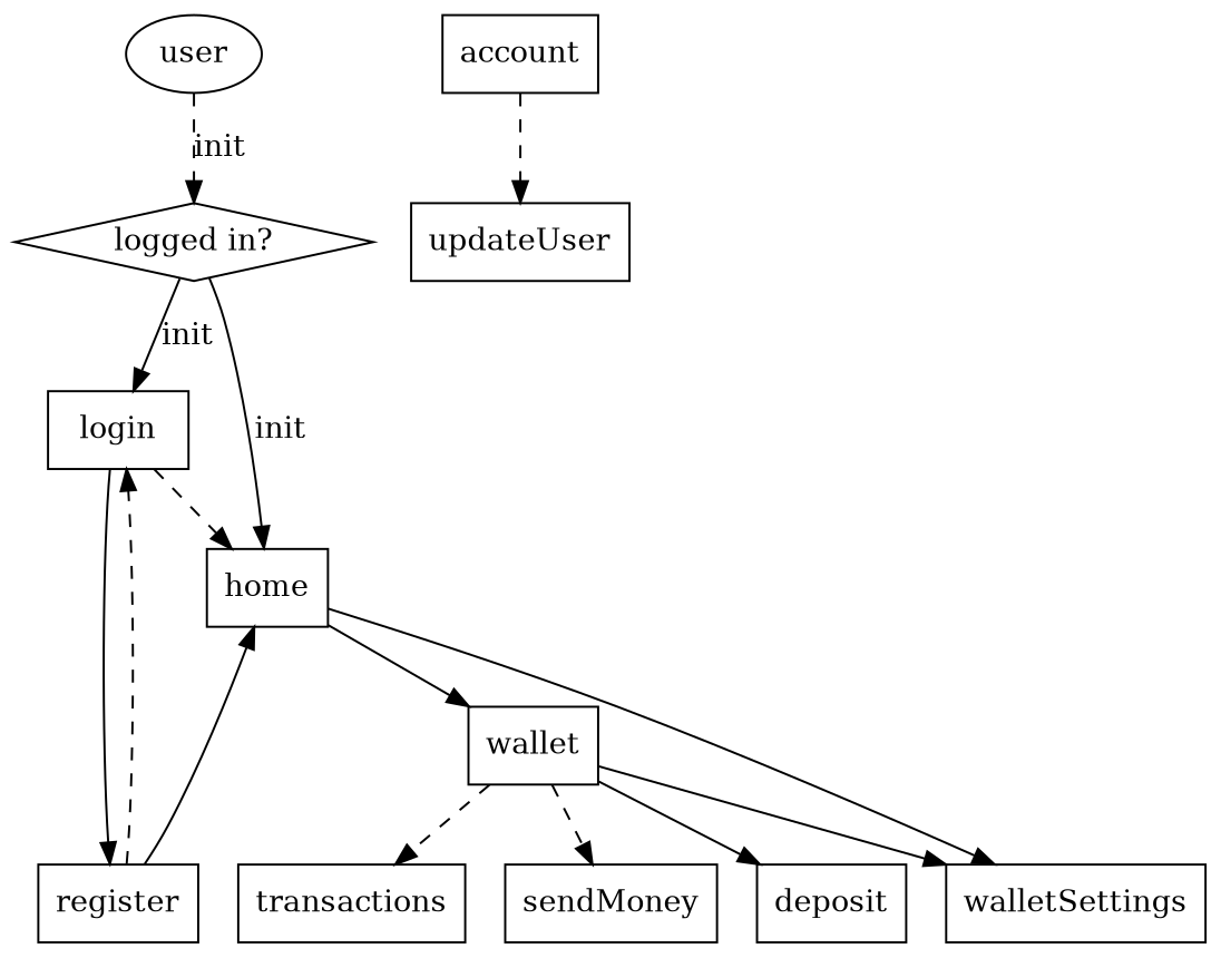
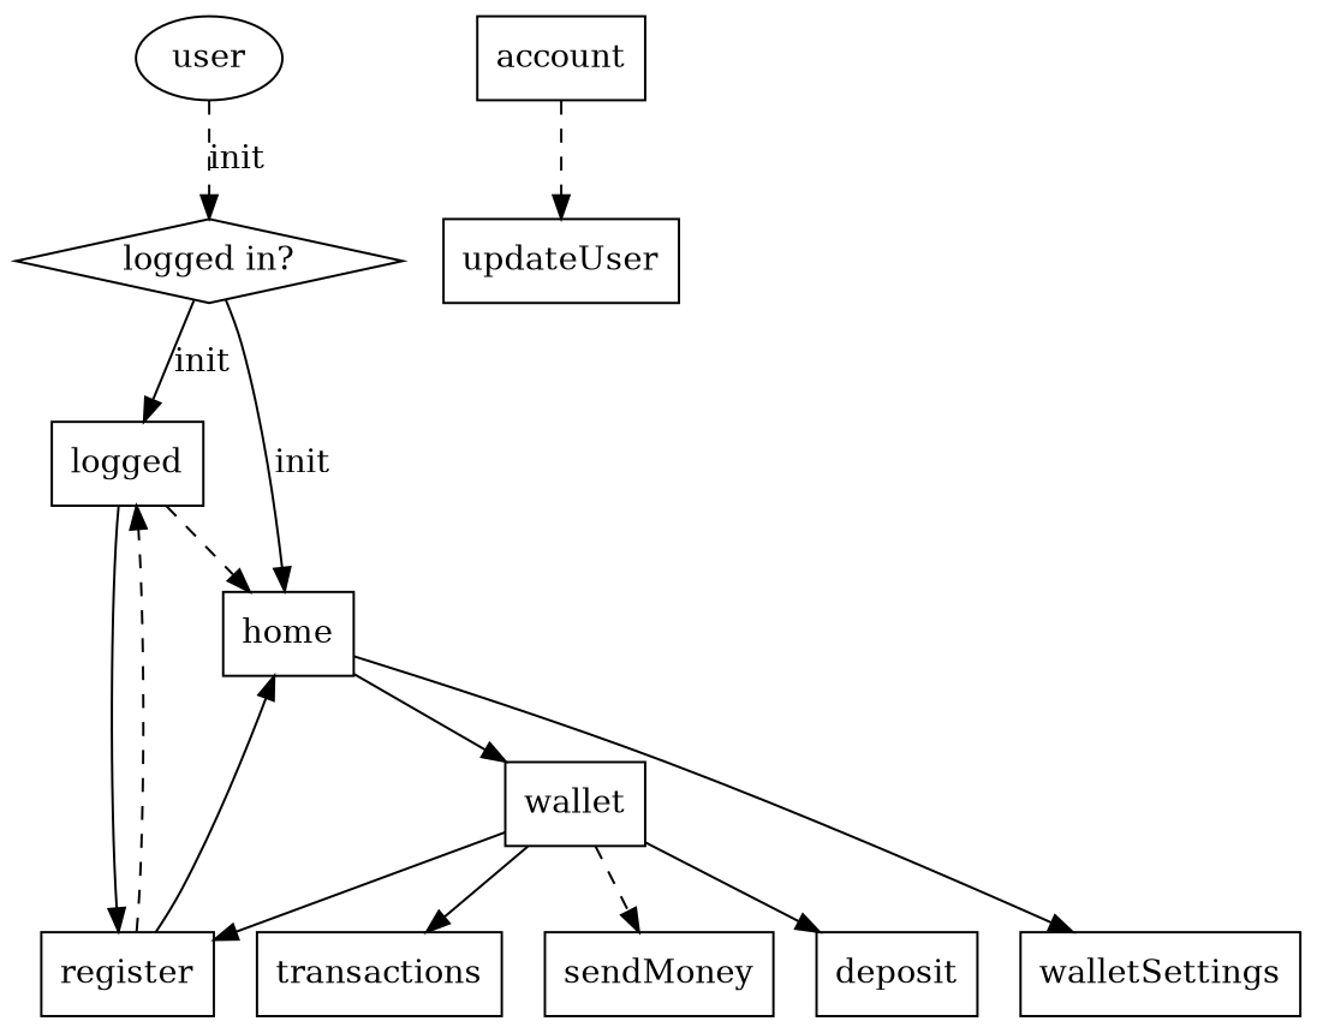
  digraph {
    splines=True
    node [shape=rectangle]
    edge [style=solid]
    user [shape=ellipse]
    n2 [label="logged in?" shape=diamond]
-   login
+   login [label=logged]
    home
    register
    wallet
    walletSettings
    transactions
    sendMoney
    deposit
    account
    updateUser
    user -> n2 [label=init style=dashed]
    n2 -> login [label=init]
    n2 -> home [label=init]
    login -> home [style=dashed]
    login -> register
    home -> wallet
    home -> walletSettings
    register -> login [style=dashed]
    register -> home
-   wallet -> walletSettings
-   wallet -> transactions [style=dashed]
+   wallet -> register
+   wallet -> transactions
    wallet -> sendMoney [style=dashed]
    wallet -> deposit
    account -> updateUser [style=dashed]
  }
